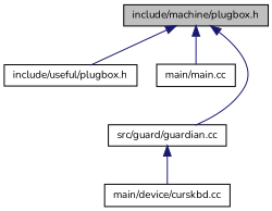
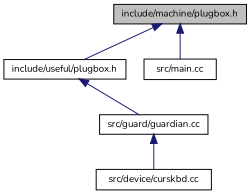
  digraph {
    fontname=Nunito
    node [color=black fontname=Nunito fontsize=10 shape=record]
    edge [color=midnightblue dir=back fontname=Nunito fontsize=10 labelfontname=FreeSans labelfontsize=10 style=solid]
    n1 [fillcolor=grey75 fontcolor=black height=0.2 label="include/machine/plugbox.h" style=filled width=0.4]
    n2 [height=0.2 label="include/useful/plugbox.h" width=0.4]
-   n3 [height=0.2 label="main/main.cc" width=0.4]
+   n3 [height=0.2 label="src/main.cc" width=0.4]
    n4 [height=0.2 label="src/guard/guardian.cc" width=0.4]
-   n5 [height=0.2 label="main/device/curskbd.cc" width=0.4]
+   n5 [height=0.2 label="src/device/curskbd.cc" width=0.4]
    n1 -> n2
    n1 -> n3
-   n1 -> n4
+   n2 -> n4
    n4 -> n5
  }
